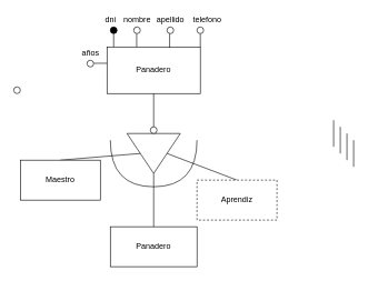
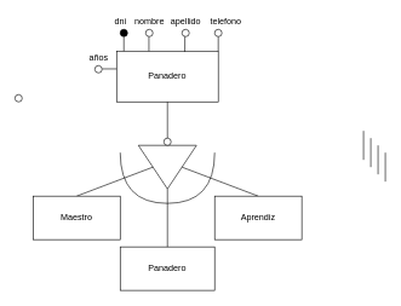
  <mxCell id="0" />
  <mxCell id="1" parent="0" />
  <mxCell id="2" value="Panadero" style="rounded=0;whiteSpace=wrap;html=1;" parent="1" vertex="1"><mxGeometry x="160" y="70" width="140" height="70" as="geometry" /></mxCell>
  <mxCell id="3" value="" style="triangle;whiteSpace=wrap;html=1;rotation=90;" parent="1" vertex="1"><mxGeometry x="200" y="190" width="60" height="80" as="geometry" /></mxCell>
  <mxCell id="4" value="" style="endArrow=none;html=1;rounded=0;entryX=0.5;entryY=1;entryDx=0;entryDy=0;" parent="1" target="2" edge="1"><mxGeometry width="50" height="50" relative="1" as="geometry"><mxPoint x="230" y="190" as="sourcePoint" /><mxPoint x="280" y="140" as="targetPoint" /></mxGeometry></mxCell>
  <mxCell id="5" value="" style="ellipse;whiteSpace=wrap;html=1;aspect=fixed;" parent="1" vertex="1"><mxGeometry x="225" y="190" width="10" height="10" as="geometry" /></mxCell>
  <mxCell id="6" value="" style="endArrow=none;html=1;rounded=0;exitX=0.5;exitY=0;exitDx=0;exitDy=0;" parent="1" source="8" edge="1"><mxGeometry width="50" height="50" relative="1" as="geometry"><mxPoint x="160" y="280" as="sourcePoint" /><mxPoint x="210" y="230" as="targetPoint" /></mxGeometry></mxCell>
  <mxCell id="7" value="" style="endArrow=none;html=1;rounded=0;entryX=0.5;entryY=0;entryDx=0;entryDy=0;" parent="1" target="9" edge="1"><mxGeometry width="50" height="50" relative="1" as="geometry"><mxPoint x="250" y="230" as="sourcePoint" /><mxPoint x="300" y="280" as="targetPoint" /></mxGeometry></mxCell>
- <mxCell id="8" value="Maestro" style="rounded=0;whiteSpace=wrap;html=1;" parent="1" vertex="1"><mxGeometry x="30" y="240" width="120" height="60" as="geometry" /></mxCell>
- <mxCell id="9" value="Aprendiz" style="rounded=0;whiteSpace=wrap;html=1;dashed=1;" parent="1" vertex="1"><mxGeometry x="295" y="270" width="120" height="60" as="geometry" /></mxCell>
+ <mxCell id="8" value="Maestro" style="rounded=0;whiteSpace=wrap;html=1;" parent="1" vertex="1"><mxGeometry x="45" y="270" width="120" height="60" as="geometry" /></mxCell>
+ <mxCell id="9" value="Aprendiz" style="rounded=0;whiteSpace=wrap;html=1;" parent="1" vertex="1"><mxGeometry x="295" y="270" width="120" height="60" as="geometry" /></mxCell>
  <mxCell id="10" value="&lt;div&gt;Panadero&lt;/div&gt;" style="rounded=0;whiteSpace=wrap;html=1;" parent="1" vertex="1"><mxGeometry x="165" y="340" width="130" height="60" as="geometry" /></mxCell>
  <mxCell id="11" value="" style="endArrow=none;html=1;rounded=0;exitX=0.5;exitY=0;exitDx=0;exitDy=0;entryX=1;entryY=0.5;entryDx=0;entryDy=0;" parent="1" source="10" target="3" edge="1"><mxGeometry width="50" height="50" relative="1" as="geometry"><mxPoint x="225" y="350" as="sourcePoint" /><mxPoint x="305" y="320" as="targetPoint" /></mxGeometry></mxCell>
  <mxCell id="12" value="" style="endArrow=none;html=1;rounded=0;startArrow=none;" parent="1" source="20" edge="1"><mxGeometry width="50" height="50" relative="1" as="geometry"><mxPoint x="170" y="70" as="sourcePoint" /><mxPoint x="170" y="50" as="targetPoint" /></mxGeometry></mxCell>
  <mxCell id="13" value="" style="endArrow=none;html=1;rounded=0;" parent="1" edge="1"><mxGeometry width="50" height="50" relative="1" as="geometry"><mxPoint x="500" y="220" as="sourcePoint" /><mxPoint x="500" y="180" as="targetPoint" /></mxGeometry></mxCell>
  <mxCell id="14" value="" style="endArrow=none;html=1;rounded=0;" parent="1" edge="1"><mxGeometry width="50" height="50" relative="1" as="geometry"><mxPoint x="510" y="230" as="sourcePoint" /><mxPoint x="510" y="190" as="targetPoint" /></mxGeometry></mxCell>
  <mxCell id="15" value="" style="endArrow=none;html=1;rounded=0;" parent="1" edge="1"><mxGeometry width="50" height="50" relative="1" as="geometry"><mxPoint x="520" y="240" as="sourcePoint" /><mxPoint x="520" y="200" as="targetPoint" /></mxGeometry></mxCell>
  <mxCell id="16" value="" style="endArrow=none;html=1;rounded=0;" parent="1" edge="1"><mxGeometry width="50" height="50" relative="1" as="geometry"><mxPoint x="530" y="250" as="sourcePoint" /><mxPoint x="530" y="210" as="targetPoint" /></mxGeometry></mxCell>
  <mxCell id="17" value="" style="endArrow=none;html=1;rounded=0;" parent="1" edge="1"><mxGeometry width="50" height="50" relative="1" as="geometry"><mxPoint x="204.5" y="70" as="sourcePoint" /><mxPoint x="204.5" y="50" as="targetPoint" /></mxGeometry></mxCell>
  <mxCell id="18" value="" style="endArrow=none;html=1;rounded=0;" parent="1" edge="1"><mxGeometry width="50" height="50" relative="1" as="geometry"><mxPoint x="300" y="70" as="sourcePoint" /><mxPoint x="300" y="50" as="targetPoint" /></mxGeometry></mxCell>
  <mxCell id="19" value="dni" style="text;html=1;align=center;verticalAlign=middle;resizable=0;points=[];autosize=1;strokeColor=none;fillColor=none;" parent="1" vertex="1"><mxGeometry x="150" width="30" height="20" as="geometry" y="20" /></mxCell>
  <mxCell id="20" value="" style="ellipse;whiteSpace=wrap;html=1;aspect=fixed;fillColor=#000000;" parent="1" vertex="1"><mxGeometry x="165" y="40" width="10" height="10" as="geometry" /></mxCell>
  <mxCell id="21" value="" style="endArrow=none;html=1;rounded=0;" parent="1" target="20" edge="1"><mxGeometry width="50" height="50" relative="1" as="geometry"><mxPoint x="170" y="70" as="sourcePoint" /><mxPoint x="170" y="50" as="targetPoint" /></mxGeometry></mxCell>
  <mxCell id="22" value="" style="ellipse;whiteSpace=wrap;html=1;aspect=fixed;" parent="1" vertex="1"><mxGeometry x="20" y="130" width="10" height="10" as="geometry" /></mxCell>
  <mxCell id="23" value="" style="ellipse;whiteSpace=wrap;html=1;aspect=fixed;" parent="1" vertex="1"><mxGeometry x="200" y="40" width="10" height="10" as="geometry" /></mxCell>
  <mxCell id="24" value="nombre" style="text;html=1;align=center;verticalAlign=middle;resizable=0;points=[];autosize=1;strokeColor=none;fillColor=none;" parent="1" vertex="1"><mxGeometry x="175" width="60" height="20" as="geometry" y="20" /></mxCell>
  <mxCell id="25" value="" style="ellipse;whiteSpace=wrap;html=1;aspect=fixed;" parent="1" vertex="1"><mxGeometry x="250" y="40" width="10" height="10" as="geometry" /></mxCell>
  <mxCell id="26" value="" style="endArrow=none;html=1;rounded=0;exitX=0.671;exitY=0.014;exitDx=0;exitDy=0;exitPerimeter=0;" parent="1" source="2" edge="1"><mxGeometry width="50" height="50" relative="1" as="geometry"><mxPoint x="250" y="70" as="sourcePoint" /><mxPoint x="254" y="50" as="targetPoint" /></mxGeometry></mxCell>
  <mxCell id="27" value="apellido" style="text;html=1;align=center;verticalAlign=middle;resizable=0;points=[];autosize=1;strokeColor=none;fillColor=none;" parent="1" vertex="1"><mxGeometry x="225" width="60" height="20" as="geometry" y="20" /></mxCell>
  <mxCell id="28" value="" style="ellipse;whiteSpace=wrap;html=1;aspect=fixed;" parent="1" vertex="1"><mxGeometry x="295" y="40" width="10" height="10" as="geometry" /></mxCell>
  <mxCell id="29" value="telefono" style="text;html=1;align=center;verticalAlign=middle;resizable=0;points=[];autosize=1;strokeColor=none;fillColor=none;" parent="1" vertex="1"><mxGeometry x="280" width="60" height="20" as="geometry" y="20" /></mxCell>
  <mxCell id="30" value="" style="endArrow=none;html=1;rounded=0;exitX=0.671;exitY=0.014;exitDx=0;exitDy=0;exitPerimeter=0;" parent="1" edge="1"><mxGeometry width="50" height="50" relative="1" as="geometry"><mxPoint x="140" y="94.5" as="sourcePoint" /><mxPoint x="160" y="94.5" as="targetPoint" /></mxGeometry></mxCell>
  <mxCell id="31" value="" style="ellipse;whiteSpace=wrap;html=1;aspect=fixed;" parent="1" vertex="1"><mxGeometry x="130" y="90" width="10" height="10" as="geometry" /></mxCell>
  <mxCell id="32" value="años" style="text;html=1;align=center;verticalAlign=middle;resizable=0;points=[];autosize=1;strokeColor=none;fillColor=none;" parent="1" vertex="1"><mxGeometry x="115" y="70" width="40" height="20" as="geometry" /></mxCell>
  <mxCell id="33" value="" style="shape=requiredInterface;html=1;verticalLabelPosition=bottom;sketch=0;rotation=90;" vertex="1" parent="1"><mxGeometry x="195" y="180" width="70" height="130" as="geometry" /></mxCell>
